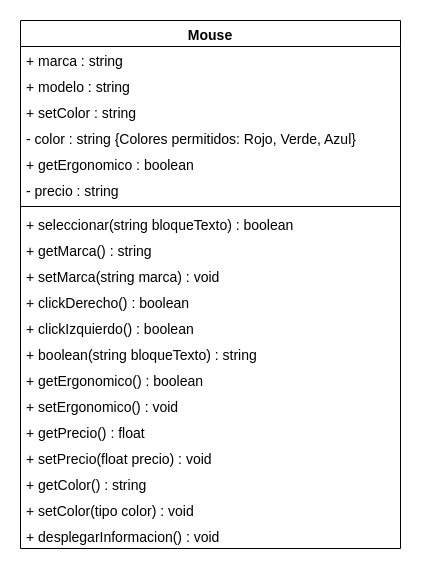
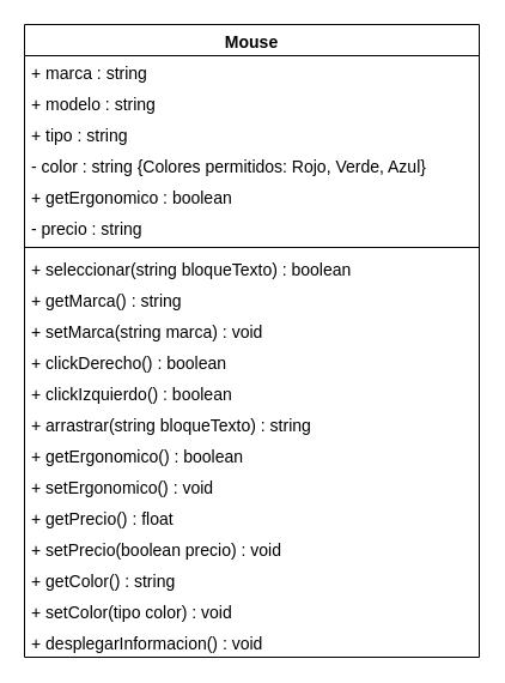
  <mxCell id="0" />
  <mxCell id="1" parent="0" />
  <mxCell id="2" value="Mouse" style="swimlane;fontStyle=1;align=center;verticalAlign=top;childLayout=stackLayout;horizontal=1;startSize=26;horizontalStack=0;resizeParent=1;resizeParentMax=0;resizeLast=0;collapsible=1;marginBottom=0;fontSize=14;" parent="1" vertex="1"><mxGeometry x="20" y="20" width="380" height="528" as="geometry" /></mxCell>
  <mxCell id="3" value="+ marca : string" style="text;strokeColor=none;fillColor=none;align=left;verticalAlign=top;spacingLeft=4;spacingRight=4;overflow=hidden;rotatable=0;points=[[0,0.5],[1,0.5]];portConstraint=eastwest;fontSize=14;" parent="2" vertex="1"><mxGeometry y="26" width="380" height="26" as="geometry" /></mxCell>
  <mxCell id="4" value="+ modelo : string" style="text;strokeColor=none;fillColor=none;align=left;verticalAlign=top;spacingLeft=4;spacingRight=4;overflow=hidden;rotatable=0;points=[[0,0.5],[1,0.5]];portConstraint=eastwest;fontSize=14;" parent="2" vertex="1"><mxGeometry y="52" width="380" height="26" as="geometry" /></mxCell>
- <mxCell id="5" value="+ setColor : string" style="text;strokeColor=none;fillColor=none;align=left;verticalAlign=top;spacingLeft=4;spacingRight=4;overflow=hidden;rotatable=0;points=[[0,0.5],[1,0.5]];portConstraint=eastwest;fontSize=14;" parent="2" vertex="1"><mxGeometry y="78" width="380" height="26" as="geometry" /></mxCell>
+ <mxCell id="5" value="+ tipo : string" style="text;strokeColor=none;fillColor=none;align=left;verticalAlign=top;spacingLeft=4;spacingRight=4;overflow=hidden;rotatable=0;points=[[0,0.5],[1,0.5]];portConstraint=eastwest;fontSize=14;" parent="2" vertex="1"><mxGeometry y="78" width="380" height="26" as="geometry" /></mxCell>
  <mxCell id="6" value="- color : string {Colores permitidos: Rojo, Verde, Azul}" style="text;strokeColor=none;fillColor=none;align=left;verticalAlign=top;spacingLeft=4;spacingRight=4;overflow=hidden;rotatable=0;points=[[0,0.5],[1,0.5]];portConstraint=eastwest;fontSize=14;" parent="2" vertex="1"><mxGeometry y="104" width="380" height="26" as="geometry" /></mxCell>
  <mxCell id="7" value="+ getErgonomico : boolean" style="text;strokeColor=none;fillColor=none;align=left;verticalAlign=top;spacingLeft=4;spacingRight=4;overflow=hidden;rotatable=0;points=[[0,0.5],[1,0.5]];portConstraint=eastwest;fontSize=14;" parent="2" vertex="1"><mxGeometry y="130" width="380" height="26" as="geometry" /></mxCell>
  <mxCell id="8" value="- precio : string" style="text;strokeColor=none;fillColor=none;align=left;verticalAlign=top;spacingLeft=4;spacingRight=4;overflow=hidden;rotatable=0;points=[[0,0.5],[1,0.5]];portConstraint=eastwest;fontSize=14;" parent="2" vertex="1"><mxGeometry y="156" width="380" height="26" as="geometry" /></mxCell>
  <mxCell id="9" value="" style="line;strokeWidth=1;fillColor=none;align=left;verticalAlign=middle;spacingTop=-1;spacingLeft=3;spacingRight=3;rotatable=0;labelPosition=right;points=[];portConstraint=eastwest;fontSize=14;" parent="2" vertex="1"><mxGeometry y="182" width="380" height="8" as="geometry" /></mxCell>
  <mxCell id="10" value="+ seleccionar(string bloqueTexto) : boolean" style="text;strokeColor=none;fillColor=none;align=left;verticalAlign=top;spacingLeft=4;spacingRight=4;overflow=hidden;rotatable=0;points=[[0,0.5],[1,0.5]];portConstraint=eastwest;fontSize=14;" parent="2" vertex="1"><mxGeometry y="190" width="380" height="26" as="geometry" /></mxCell>
  <mxCell id="11" value="+ getMarca() : string" style="text;strokeColor=none;fillColor=none;align=left;verticalAlign=top;spacingLeft=4;spacingRight=4;overflow=hidden;rotatable=0;points=[[0,0.5],[1,0.5]];portConstraint=eastwest;fontSize=14;" vertex="1" parent="2"><mxGeometry y="216" width="380" height="26" as="geometry" /></mxCell>
  <mxCell id="12" value="+ setMarca(string marca) : void" style="text;strokeColor=none;fillColor=none;align=left;verticalAlign=top;spacingLeft=4;spacingRight=4;overflow=hidden;rotatable=0;points=[[0,0.5],[1,0.5]];portConstraint=eastwest;fontSize=14;" vertex="1" parent="2"><mxGeometry y="242" width="380" height="26" as="geometry" /></mxCell>
  <mxCell id="13" value="+ clickDerecho() : boolean" style="text;strokeColor=none;fillColor=none;align=left;verticalAlign=top;spacingLeft=4;spacingRight=4;overflow=hidden;rotatable=0;points=[[0,0.5],[1,0.5]];portConstraint=eastwest;fontSize=14;" parent="2" vertex="1"><mxGeometry y="268" width="380" height="26" as="geometry" /></mxCell>
  <mxCell id="14" value="+ clickIzquierdo() : boolean" style="text;strokeColor=none;fillColor=none;align=left;verticalAlign=top;spacingLeft=4;spacingRight=4;overflow=hidden;rotatable=0;points=[[0,0.5],[1,0.5]];portConstraint=eastwest;fontSize=14;" parent="2" vertex="1"><mxGeometry y="294" width="380" height="26" as="geometry" /></mxCell>
- <mxCell id="15" value="+ boolean(string bloqueTexto) : string" style="text;strokeColor=none;fillColor=none;align=left;verticalAlign=top;spacingLeft=4;spacingRight=4;overflow=hidden;rotatable=0;points=[[0,0.5],[1,0.5]];portConstraint=eastwest;fontSize=14;" parent="2" vertex="1"><mxGeometry y="320" width="380" height="26" as="geometry" /></mxCell>
+ <mxCell id="15" value="+ arrastrar(string bloqueTexto) : string" style="text;strokeColor=none;fillColor=none;align=left;verticalAlign=top;spacingLeft=4;spacingRight=4;overflow=hidden;rotatable=0;points=[[0,0.5],[1,0.5]];portConstraint=eastwest;fontSize=14;" parent="2" vertex="1"><mxGeometry y="320" width="380" height="26" as="geometry" /></mxCell>
  <mxCell id="16" value="+ getErgonomico() : boolean" style="text;strokeColor=none;fillColor=none;align=left;verticalAlign=top;spacingLeft=4;spacingRight=4;overflow=hidden;rotatable=0;points=[[0,0.5],[1,0.5]];portConstraint=eastwest;fontSize=14;" vertex="1" parent="2"><mxGeometry y="346" width="380" height="26" as="geometry" /></mxCell>
  <mxCell id="17" value="+ setErgonomico() : void" style="text;strokeColor=none;fillColor=none;align=left;verticalAlign=top;spacingLeft=4;spacingRight=4;overflow=hidden;rotatable=0;points=[[0,0.5],[1,0.5]];portConstraint=eastwest;fontSize=14;" vertex="1" parent="2"><mxGeometry y="372" width="380" height="26" as="geometry" /></mxCell>
  <mxCell id="18" value="+ getPrecio() : float" style="text;strokeColor=none;fillColor=none;align=left;verticalAlign=top;spacingLeft=4;spacingRight=4;overflow=hidden;rotatable=0;points=[[0,0.5],[1,0.5]];portConstraint=eastwest;fontSize=14;" parent="2" vertex="1"><mxGeometry y="398" width="380" height="26" as="geometry" /></mxCell>
- <mxCell id="19" value="+ setPrecio(float precio) : void" style="text;strokeColor=none;fillColor=none;align=left;verticalAlign=top;spacingLeft=4;spacingRight=4;overflow=hidden;rotatable=0;points=[[0,0.5],[1,0.5]];portConstraint=eastwest;fontSize=14;" parent="2" vertex="1"><mxGeometry y="424" width="380" height="26" as="geometry" /></mxCell>
+ <mxCell id="19" value="+ setPrecio(boolean precio) : void" style="text;strokeColor=none;fillColor=none;align=left;verticalAlign=top;spacingLeft=4;spacingRight=4;overflow=hidden;rotatable=0;points=[[0,0.5],[1,0.5]];portConstraint=eastwest;fontSize=14;" parent="2" vertex="1"><mxGeometry y="424" width="380" height="26" as="geometry" /></mxCell>
  <mxCell id="20" value="+ getColor() : string" style="text;strokeColor=none;fillColor=none;align=left;verticalAlign=top;spacingLeft=4;spacingRight=4;overflow=hidden;rotatable=0;points=[[0,0.5],[1,0.5]];portConstraint=eastwest;fontSize=14;" parent="2" vertex="1"><mxGeometry y="450" width="380" height="26" as="geometry" /></mxCell>
  <mxCell id="21" value="+ setColor(tipo color) : void" style="text;strokeColor=none;fillColor=none;align=left;verticalAlign=top;spacingLeft=4;spacingRight=4;overflow=hidden;rotatable=0;points=[[0,0.5],[1,0.5]];portConstraint=eastwest;fontSize=14;" parent="2" vertex="1"><mxGeometry y="476" width="380" height="26" as="geometry" /></mxCell>
  <mxCell id="22" value="+ desplegarInformacion() : void" style="text;strokeColor=none;fillColor=none;align=left;verticalAlign=top;spacingLeft=4;spacingRight=4;overflow=hidden;rotatable=0;points=[[0,0.5],[1,0.5]];portConstraint=eastwest;fontSize=14;" parent="2" vertex="1"><mxGeometry y="502" width="380" height="26" as="geometry" /></mxCell>
